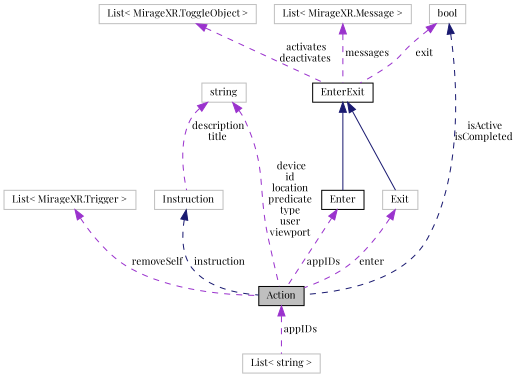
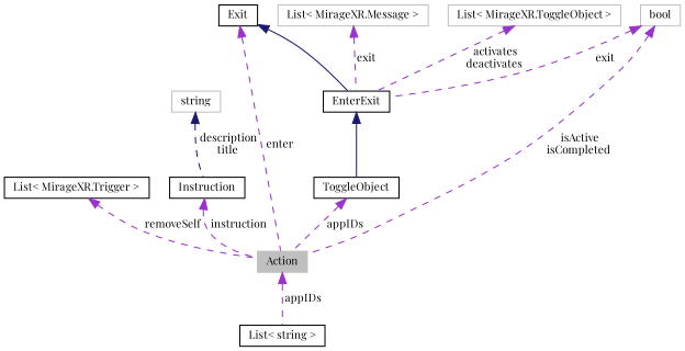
  digraph {
    fontname="Playfair Display"
    node [color=grey75 fillcolor=white fontname="Playfair Display" fontsize=10 shape=record style=filled]
    edge [color=darkorchid3 dir=back fontname="Playfair Display" fontsize=10 labelfontname=Helvetica labelfontsize=10 style=dashed]
-   n1 [color=black fillcolor=grey75 fontcolor=black height=0.2 label=Action width=0.4]
-   n2 [height=0.2 label="List\< string \>" width=0.4]
-   n3 [height=0.2 label="List\< MirageXR.Trigger \>" width=0.4]
-   n4 [height=0.2 label=Instruction width=0.4]
+   n1 [fillcolor=grey75 fontcolor=black height=0.2 label=Action width=0.4]
+   n2 [color=black height=0.2 label="List\< string \>" width=0.4]
+   n3 [color=black height=0.2 label="List\< MirageXR.Trigger \>" width=0.4]
+   n4 [color=black height=0.2 label=Instruction width=0.4]
    n5 [height=0.2 label=string width=0.4]
-   n6 [height=0.2 label=Exit width=0.4]
+   n6 [color=black height=0.2 label=Exit width=0.4]
    n7 [color=black height=0.2 label=EnterExit width=0.4]
-   n8 [color=black height=0.2 label=Enter width=0.4]
+   n8 [color=black height=0.2 label=ToggleObject width=0.4]
    n9 [height=0.2 label="List\< MirageXR.ToggleObject \>" width=0.4]
    n10 [height=0.2 label=bool width=0.4]
    n11 [height=0.2 label="List\< MirageXR.Message \>" width=0.4]
    n1 -> n2 [label=" appIDs"]
    n3 -> n1 [label=" removeSelf"]
-   n4 -> n1 [color=midnightblue label=" instruction"]
-   n5 -> n1 [label=" device\nid\nlocation\npredicate\ntype\nuser\nviewport"]
-   n5 -> n4 [label=" description\ntitle"]
+   n4 -> n1 [label=" instruction"]
+   n5 -> n4 [color=midnightblue label=" description\ntitle"]
    n6 -> n1 [label=" enter"]
-   n7 -> n6 [color=midnightblue style=solid]
+   n6 -> n7 [color=midnightblue style=solid]
    n7 -> n8 [color=midnightblue style=solid]
    n8 -> n1 [label=" appIDs"]
    n9 -> n7 [label=" activates\ndeactivates"]
-   n10 -> n1 [color=midnightblue label=" isActive\nisCompleted"]
+   n10 -> n1 [label=" isActive\nisCompleted"]
    n10 -> n7 [label=" exit"]
-   n11 -> n7 [label=" messages"]
+   n11 -> n7 [label=" exit"]
  }
